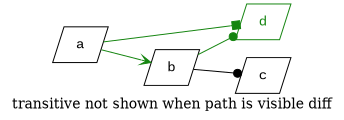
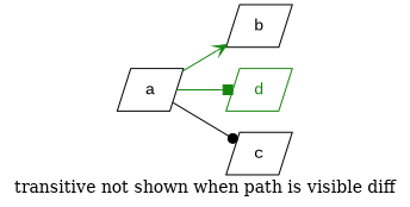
  digraph {
    label="transitive not shown when path is visible diff"
    rankdir=LR
    node [fontname="Courier New" shape=parallelogram]
    edge [arrowhead=dot color="#158510"]
    n1 [label=a]
    n2 [label=b]
    n3 [color="#158510" fontcolor="#158510" label=d]
    n4 [label=c]
    n1 -> n2 [arrowhead=vee]
    n1 -> n3 [arrowhead=box]
-   n2 -> n3
-   n2 -> n4 [color=""]
+   n1 -> n4 [color=""]
  }
